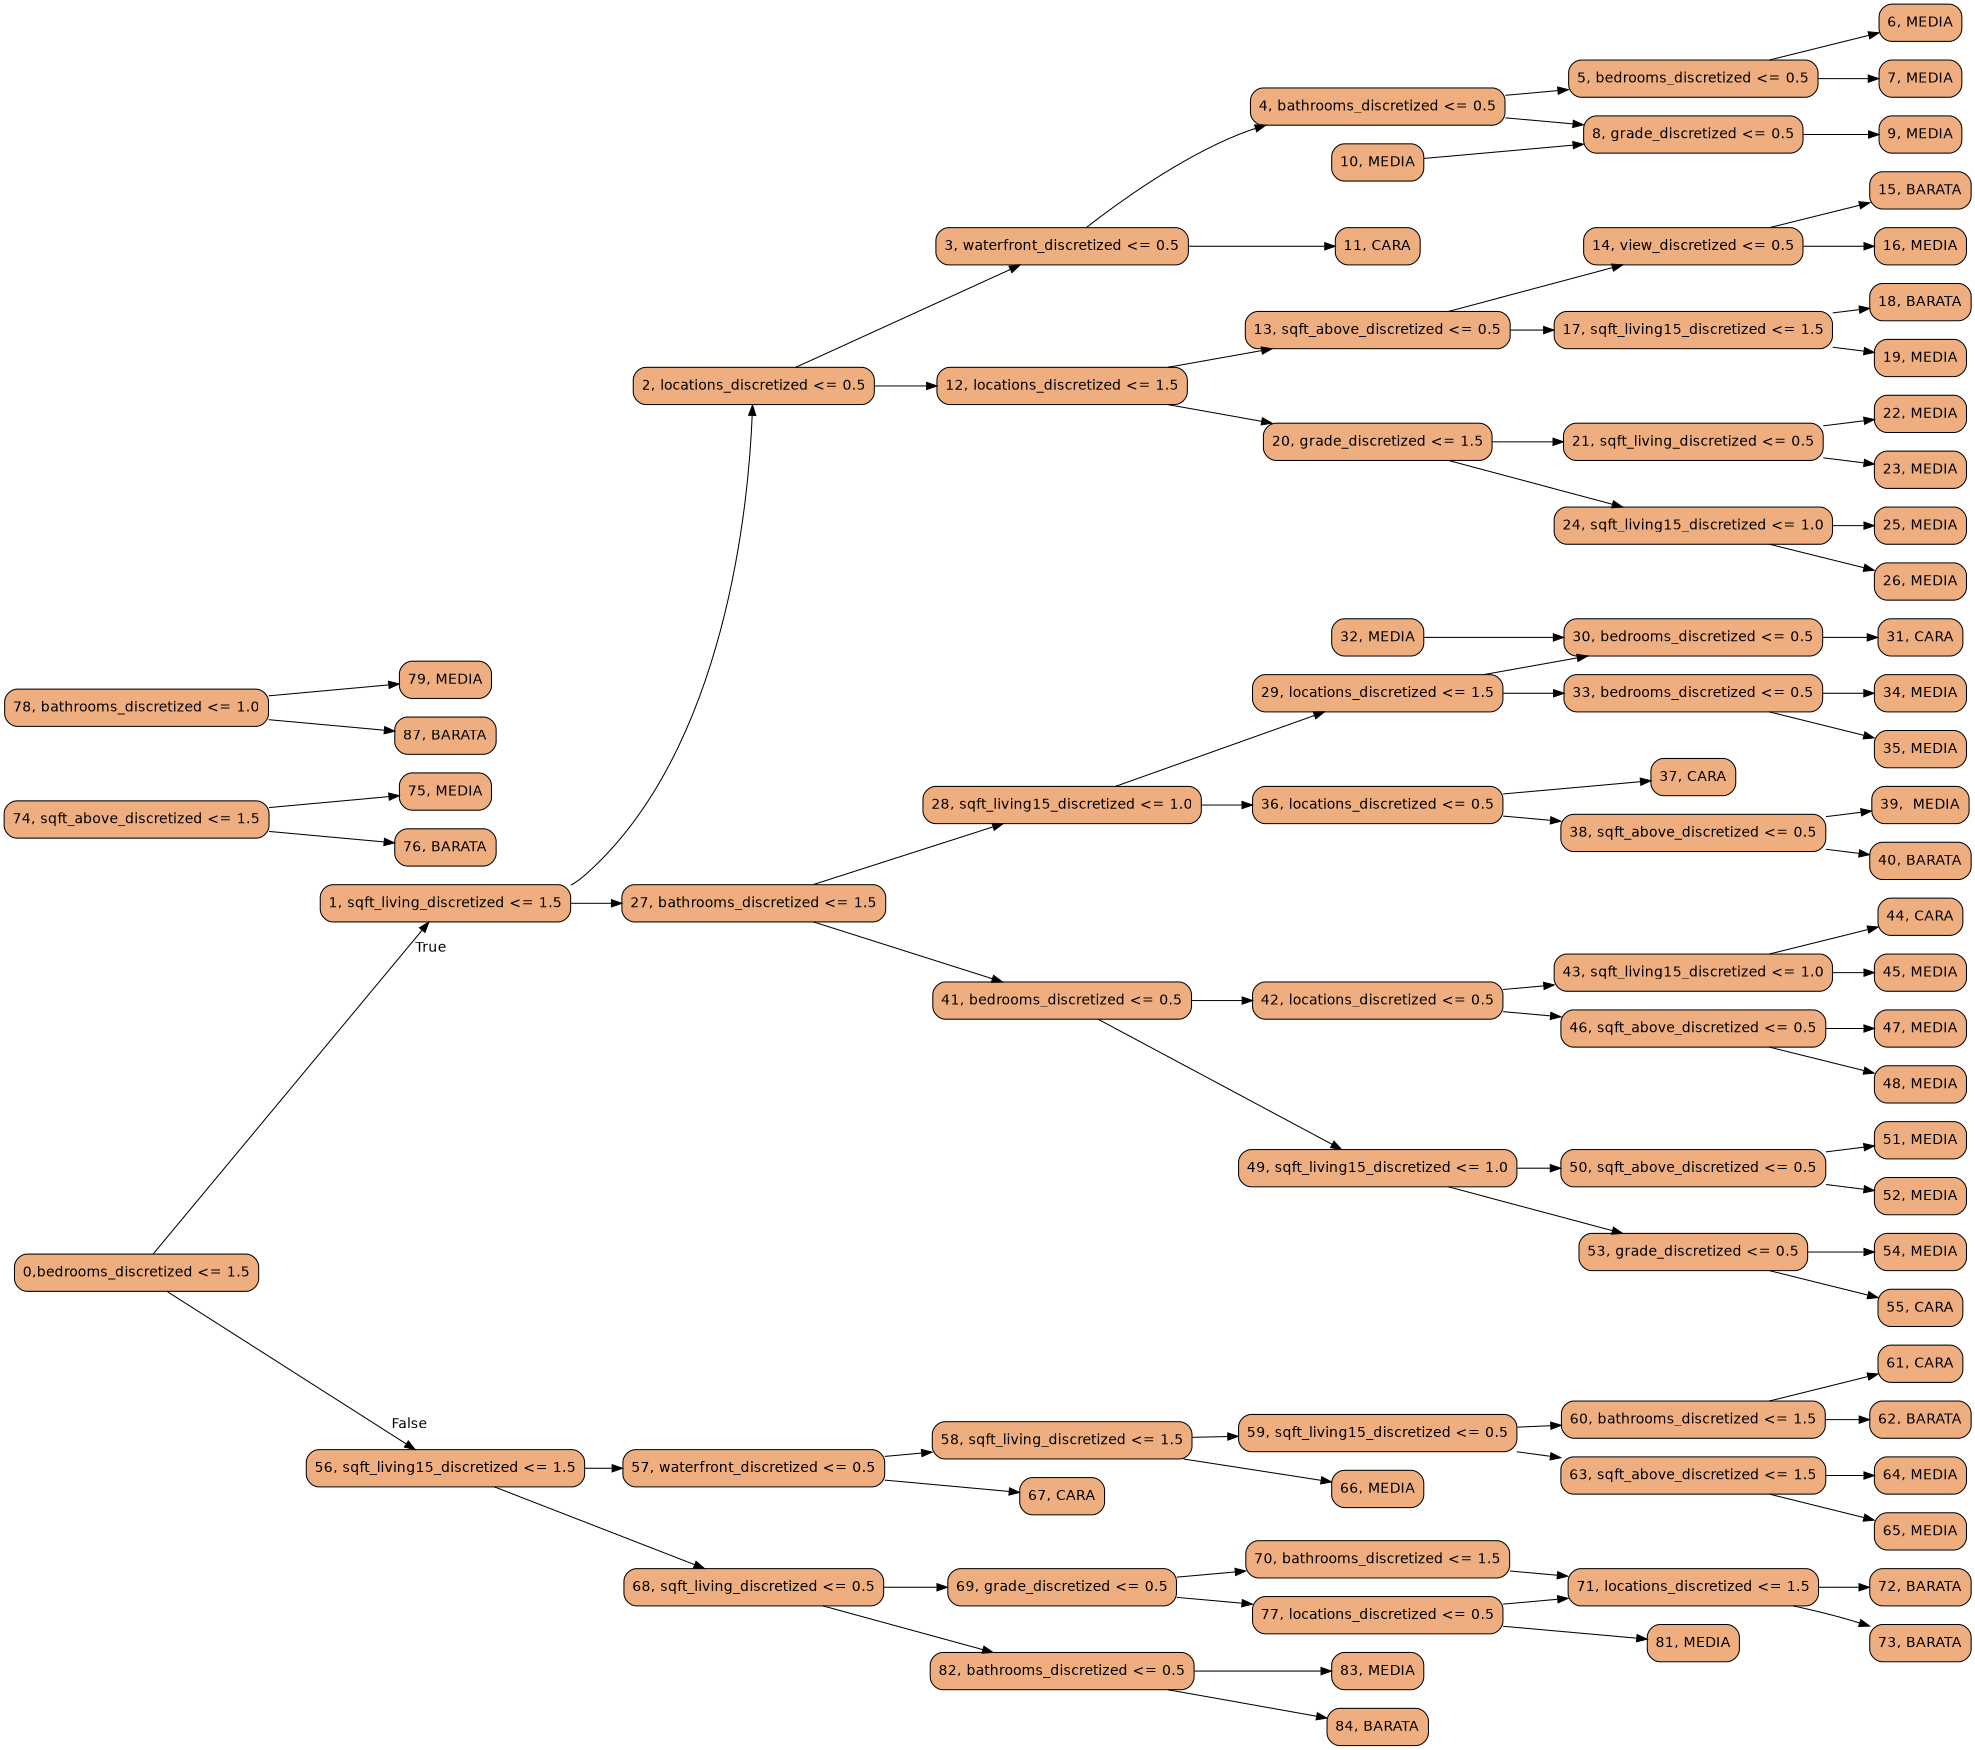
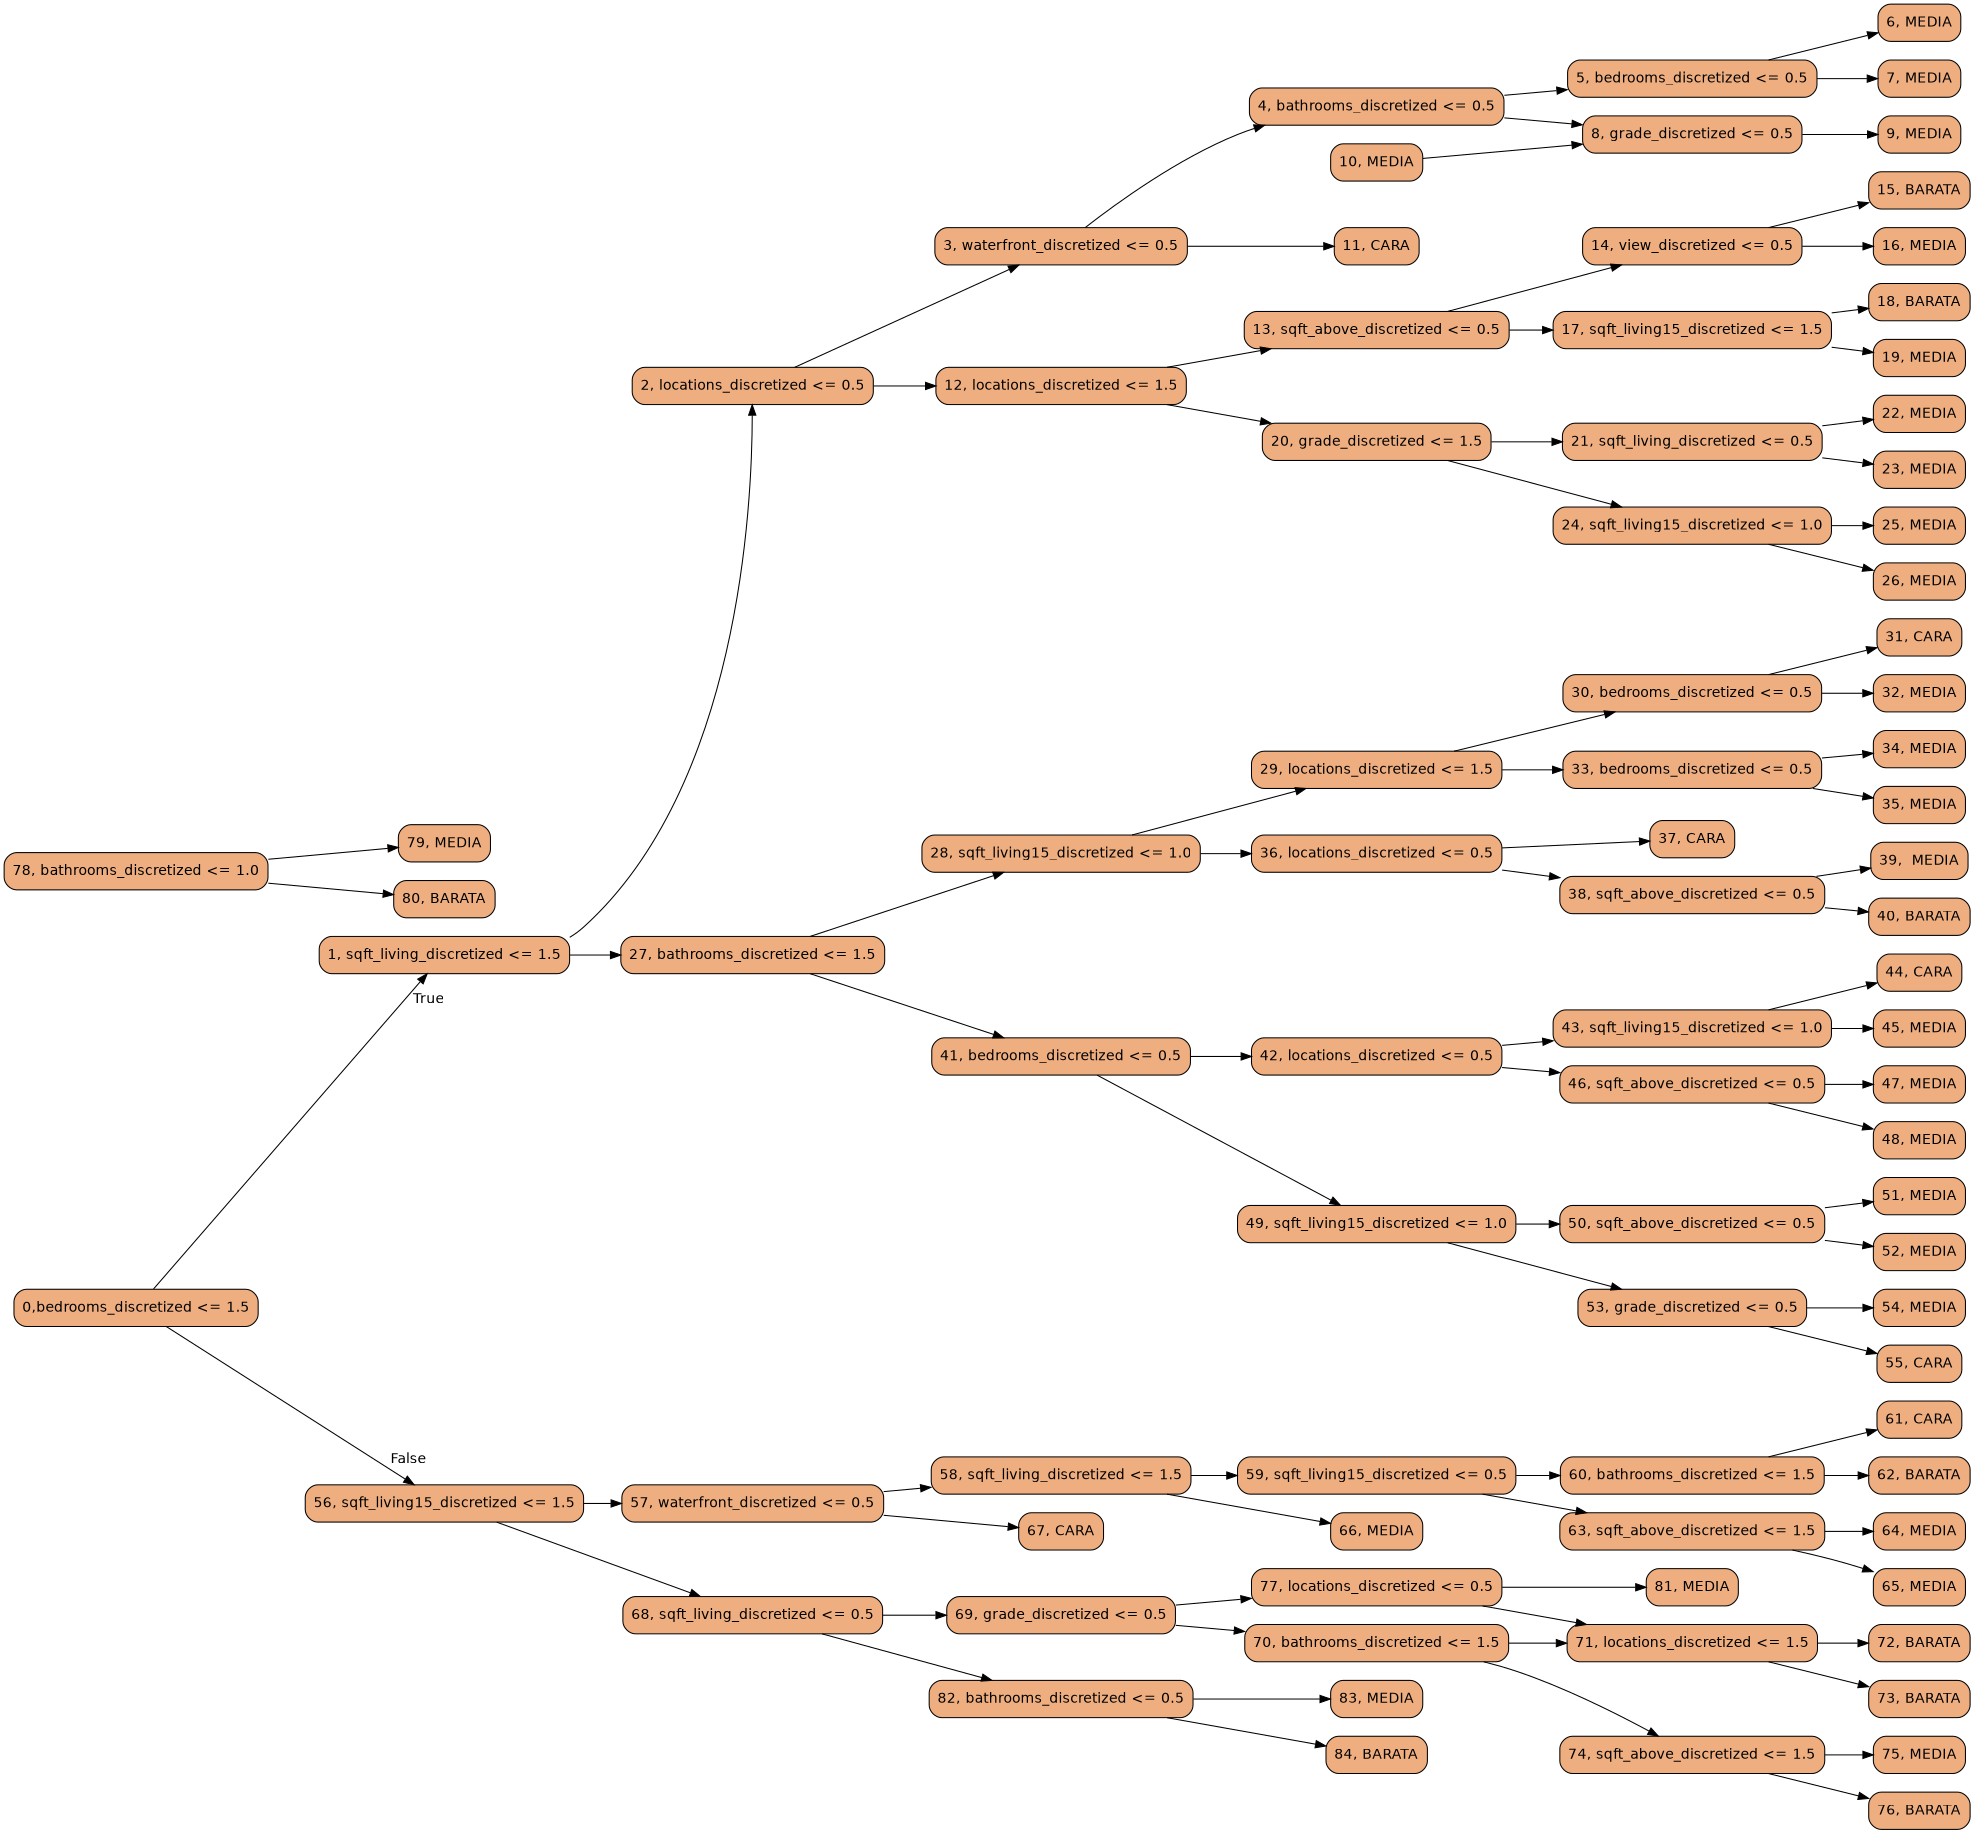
  digraph {
    rankdir=LR
    node [color=black fillcolor="#eeae80" fontname=helvetica shape=box style="filled, rounded"]
    edge [fontname=helvetica]
    n1 [label="0,bedrooms_discretized <= 1.5"]
    n2 [label="1, sqft_living_discretized <= 1.5"]
    n3 [label="56, sqft_living15_discretized <= 1.5"]
    n4 [label="2, locations_discretized <= 0.5"]
    n5 [label="27, bathrooms_discretized <= 1.5"]
    n6 [label="57, waterfront_discretized <= 0.5"]
    n7 [label="68, sqft_living_discretized <= 0.5"]
    n8 [label="3, waterfront_discretized <= 0.5"]
    n9 [label="12, locations_discretized <= 1.5"]
    n10 [label="28, sqft_living15_discretized <= 1.0"]
    n11 [label="41, bedrooms_discretized <= 0.5"]
    n12 [label="4, bathrooms_discretized <= 0.5"]
    n13 [label="11, CARA"]
    n14 [label="13, sqft_above_discretized <= 0.5"]
    n15 [label="20, grade_discretized <= 1.5"]
    n16 [label="5, bedrooms_discretized <= 0.5"]
    n17 [label="8, grade_discretized <= 0.5"]
    n18 [label="6, MEDIA"]
    n19 [label="7, MEDIA"]
    n20 [label="9, MEDIA"]
    n21 [label="10, MEDIA"]
    n22 [label="14, view_discretized <= 0.5"]
    n23 [label="17, sqft_living15_discretized <= 1.5"]
    n24 [label="21, sqft_living_discretized <= 0.5"]
    n25 [label="24, sqft_living15_discretized <= 1.0"]
    n26 [label="15, BARATA"]
    n27 [label="16, MEDIA"]
    n28 [label="18, BARATA"]
    n29 [label="19, MEDIA"]
    n30 [label="22, MEDIA"]
    n31 [label="23, MEDIA"]
    n32 [label="25, MEDIA"]
    n33 [label="26, MEDIA"]
    n34 [label="29, locations_discretized <= 1.5"]
    n35 [label="36, locations_discretized <= 0.5"]
    n36 [label="42, locations_discretized <= 0.5"]
    n37 [label="49, sqft_living15_discretized <= 1.0"]
    n38 [label="30, bedrooms_discretized <= 0.5"]
    n39 [label="33, bedrooms_discretized <= 0.5"]
    n40 [label="37, CARA"]
    n41 [label="38, sqft_above_discretized <= 0.5"]
    n42 [label="31, CARA"]
    n43 [label="32, MEDIA"]
    n44 [label="34, MEDIA"]
    n45 [label="35, MEDIA"]
    n46 [label="39,  MEDIA"]
    n47 [label="40, BARATA"]
    n48 [label="43, sqft_living15_discretized <= 1.0"]
    n49 [label="46, sqft_above_discretized <= 0.5"]
    n50 [label="50, sqft_above_discretized <= 0.5"]
    n51 [label="53, grade_discretized <= 0.5"]
    n52 [label="44, CARA"]
    n53 [label="45, MEDIA"]
    n54 [label="47, MEDIA"]
    n55 [label="48, MEDIA"]
    n56 [label="51, MEDIA"]
    n57 [label="52, MEDIA"]
    n58 [label="54, MEDIA"]
    n59 [label="55, CARA"]
    n60 [label="58, sqft_living_discretized <= 1.5"]
    n61 [label="67, CARA"]
    n62 [label="69, grade_discretized <= 0.5"]
    n63 [label="82, bathrooms_discretized <= 0.5"]
    n64 [label="59, sqft_living15_discretized <= 0.5"]
    n65 [label="66, MEDIA"]
    n66 [label="60, bathrooms_discretized <= 1.5"]
    n67 [label="63, sqft_above_discretized <= 1.5"]
    n68 [label="61, CARA"]
    n69 [label="62, BARATA"]
    n70 [label="64, MEDIA"]
    n71 [label="65, MEDIA"]
    n72 [label="70, bathrooms_discretized <= 1.5"]
    n73 [label="77, locations_discretized <= 0.5"]
    n74 [label="83, MEDIA"]
    n75 [label="84, BARATA"]
    n76 [label="71, locations_discretized <= 1.5"]
    n77 [label="74, sqft_above_discretized <= 1.5"]
    n78 [label="81, MEDIA"]
    n79 [label="72, BARATA"]
    n80 [label="73, BARATA"]
    n81 [label="75, MEDIA"]
    n82 [label="76, BARATA"]
    n83 [label="78, bathrooms_discretized <= 1.0"]
    n84 [label="79, MEDIA"]
-   n85 [label="87, BARATA"]
+   n85 [label="80, BARATA"]
    n1 -> n2 [headlabel=True labelangle=45 labeldistance=2.5]
    n1 -> n3 [headlabel=False labelangle=-45 labeldistance=2.5]
    n2 -> n4
    n2 -> n5
    n3 -> n6
    n3 -> n7
    n4 -> n8
    n4 -> n9
    n5 -> n10
    n5 -> n11
    n6 -> n60
    n6 -> n61
    n7 -> n62
    n7 -> n63
    n8 -> n12
    n8 -> n13
    n9 -> n14
    n9 -> n15
    n10 -> n34
    n10 -> n35
    n11 -> n36
    n11 -> n37
    n12 -> n16
    n12 -> n17
    n14 -> n22
    n14 -> n23
    n15 -> n24
    n15 -> n25
    n16 -> n18
    n16 -> n19
    n17 -> n20
    n21 -> n17
    n22 -> n26
    n22 -> n27
    n23 -> n28
    n23 -> n29
    n24 -> n30
    n24 -> n31
    n25 -> n32
    n25 -> n33
    n34 -> n38
    n34 -> n39
    n35 -> n40
    n35 -> n41
    n36 -> n48
    n36 -> n49
    n37 -> n50
    n37 -> n51
    n38 -> n42
-   n43 -> n38
+   n38 -> n43
    n39 -> n44
    n39 -> n45
    n41 -> n46
    n41 -> n47
    n48 -> n52
    n48 -> n53
    n49 -> n54
    n49 -> n55
    n50 -> n56
    n50 -> n57
    n51 -> n58
    n51 -> n59
    n60 -> n64
    n60 -> n65
    n62 -> n72
    n62 -> n73
    n63 -> n74
    n63 -> n75
    n64 -> n66
    n64 -> n67
    n66 -> n68
    n66 -> n69
    n67 -> n70
    n67 -> n71
    n72 -> n76
+   n72 -> n77
    n73 -> n76
    n73 -> n78
    n76 -> n79
    n76 -> n80
    n77 -> n81
    n77 -> n82
    n83 -> n84
    n83 -> n85
  }
